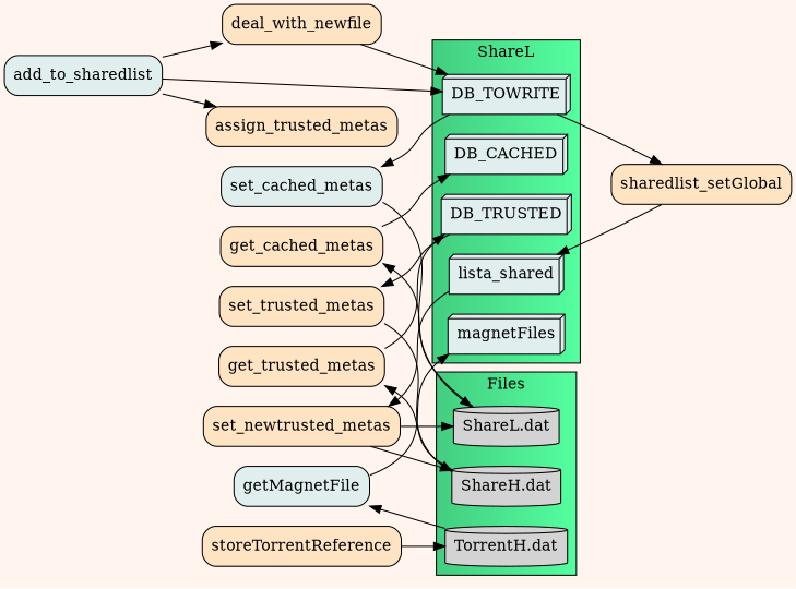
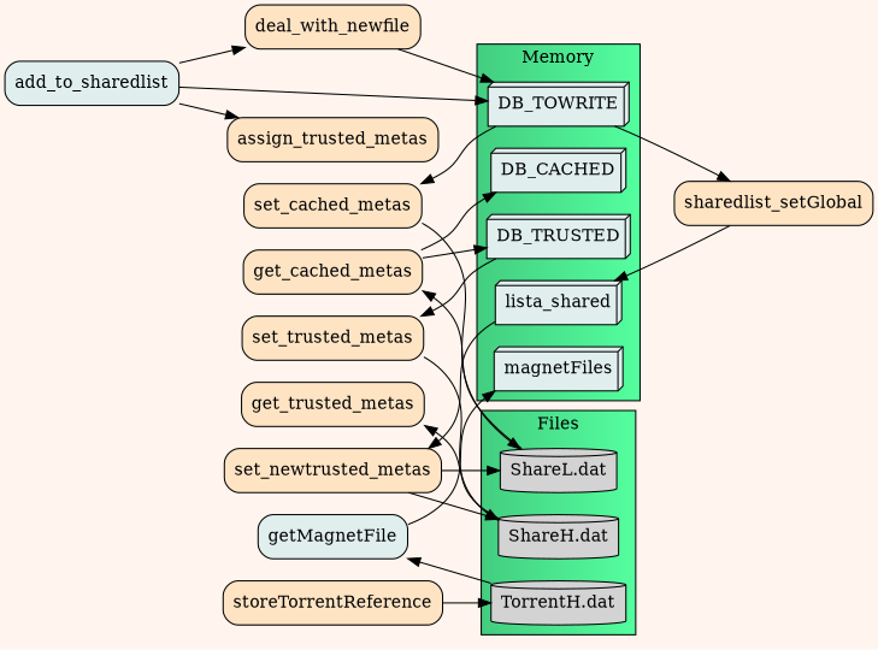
  digraph {
    bgcolor=seashell
    rankdir=LR
    node [fillcolor=bisque1 shape=rect style="rounded, filled"]
    n1 [label=get_trusted_metas]
    n2 [label=set_trusted_metas]
    n3 [label=get_cached_metas]
-   n4 [fillcolor=azure2 label=set_cached_metas]
+   n4 [label=set_cached_metas]
    n5 [fillcolor=lightgrey label="ShareL.dat" shape=cylinder style=filled]
    n6 [fillcolor=lightgrey label="ShareH.dat" shape=cylinder style=filled]
    n7 [fillcolor=lightgrey label="TorrentH.dat" shape=cylinder style=filled]
    n8 [fillcolor=azure2 label=DB_TRUSTED shape=box3d style=filled]
    n9 [fillcolor=azure2 label=DB_CACHED shape=box3d style=filled]
    n10 [fillcolor=azure2 label=DB_TOWRITE shape=box3d style=filled]
    n11 [fillcolor=azure2 label=lista_shared shape=box3d style=filled]
    n12 [fillcolor=azure2 label=magnetFiles shape=box3d style=filled]
    n13 [fillcolor=azure2 label=getMagnetFile]
    n14 [label=sharedlist_setGlobal]
    n15 [label=set_newtrusted_metas]
    n16 [label=assign_trusted_metas]
    n17 [label=deal_with_newfile]
    n18 [fillcolor=azure2 label=add_to_sharedlist]
    n19 [label=storeTorrentReference]
    subgraph sub_1 {
      rank=same
      n1
      n2
    }
    subgraph sub_2 {
      rank=same
      n3
      n4
    }
    subgraph cluster_3 {
      fillcolor="seagreen3:seagreen1"
      label=Files
      style=filled
      n5
      n6
      n7
    }
    subgraph cluster_4 {
      fillcolor="seagreen3:seagreen1"
-     label=ShareL
+     label=Memory
      style=filled
      n8
      n9
      n10
      n11
      n12
    }
-   n1 -> n8
+   n3 -> n8
    n2 -> n6
    n3 -> n9
    n4 -> n5
    n5 -> n3
    n6 -> n1
    n7 -> n13
    n8 -> n2
    n10 -> n4
    n10 -> n14
    n11 -> n15
    n13 -> n12
    n14 -> n11
    n15 -> n5
    n15 -> n6
    n17 -> n10
    n18 -> n10
    n18 -> n16
    n18 -> n17
    n19 -> n7
  }
